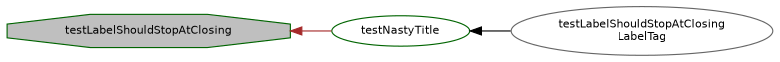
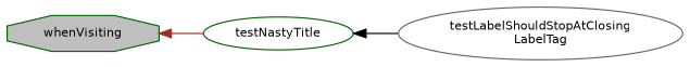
  digraph {
    rankdir=LR
    node [color=darkgreen fillcolor=white fontname=Helvetica fontsize=10 shape=ellipse style=filled]
    edge [dir=back fontname=Helvetica fontsize=10 labelfontname=Helvetica labelfontsize=10 style=solid]
-   n1 [fillcolor=grey75 fontcolor=black height=0.2 label=testLabelShouldStopAtClosing shape=octagon width=0.4]
+   n1 [fillcolor=grey75 fontcolor=black height=0.2 label=whenVisiting shape=octagon width=0.4]
    n2 [height=0.2 label=testNastyTitle width=0.4]
    n3 [color=gray40 height=0.2 label="testLabelShouldStopAtClosing\lLabelTag" width=0.4]
    n1 -> n2 [color=brown]
    n2 -> n3 [color=black]
  }
